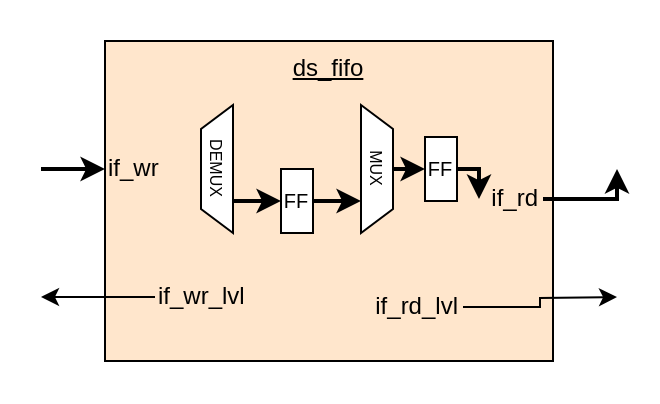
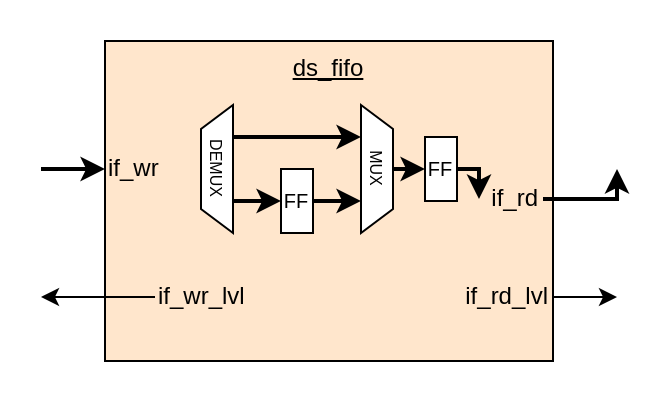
  <mxCell id="0" />
  <mxCell id="1" parent="0" />
  <mxCell id="2" value="ds_fifo" style="rounded=0;whiteSpace=wrap;html=1;verticalAlign=top;fontStyle=4;fillColor=#ffe6cc;" parent="1" vertex="1"><mxGeometry x="52" y="20" width="224" height="160" as="geometry" /></mxCell>
  <mxCell id="3" style="edgeStyle=orthogonalEdgeStyle;rounded=0;orthogonalLoop=1;jettySize=auto;html=1;entryX=0;entryY=0.5;entryDx=0;entryDy=0;strokeWidth=2;startArrow=none;startFill=0;" parent="1" target="4" edge="1"><mxGeometry relative="1" as="geometry"><mxPoint x="20" y="84" as="sourcePoint" /></mxGeometry></mxCell>
  <mxCell id="4" value="if_wr" style="text;html=1;strokeColor=none;fillColor=none;align=left;verticalAlign=middle;whiteSpace=wrap;rounded=0;" parent="1" vertex="1"><mxGeometry x="52" y="68" width="32" height="32" as="geometry" /></mxCell>
  <mxCell id="5" style="edgeStyle=orthogonalEdgeStyle;rounded=0;orthogonalLoop=1;jettySize=auto;html=1;exitX=0;exitY=0.5;exitDx=0;exitDy=0;" parent="1" source="6" edge="1"><mxGeometry relative="1" as="geometry"><mxPoint x="20" y="148" as="targetPoint" /></mxGeometry></mxCell>
  <mxCell id="6" value="if_wr_lvl" style="text;html=1;strokeColor=none;fillColor=none;align=left;verticalAlign=middle;whiteSpace=wrap;rounded=0;" parent="1" vertex="1"><mxGeometry x="77" y="132" width="48" height="32" as="geometry" /></mxCell>
  <mxCell id="7" style="edgeStyle=orthogonalEdgeStyle;rounded=0;orthogonalLoop=1;jettySize=auto;html=1;exitX=1;exitY=0.5;exitDx=0;exitDy=0;strokeWidth=2;startArrow=none;startFill=0;" parent="1" source="8" edge="1"><mxGeometry relative="1" as="geometry"><mxPoint x="292" y="83.848" as="sourcePoint" /><mxPoint x="308" y="84" as="targetPoint" /></mxGeometry></mxCell>
  <mxCell id="8" value="if_rd" style="text;html=1;strokeColor=none;fillColor=none;align=right;verticalAlign=middle;whiteSpace=wrap;rounded=0;" parent="1" vertex="1"><mxGeometry x="239" y="83" width="32" height="32" as="geometry" /></mxCell>
  <mxCell id="9" style="edgeStyle=orthogonalEdgeStyle;rounded=0;orthogonalLoop=1;jettySize=auto;html=1;exitX=1;exitY=0.5;exitDx=0;exitDy=0;" parent="1" source="10" edge="1"><mxGeometry relative="1" as="geometry"><mxPoint x="308" y="148" as="targetPoint" /></mxGeometry></mxCell>
- <mxCell id="10" value="if_rd_lvl" style="text;html=1;strokeColor=none;fillColor=none;align=right;verticalAlign=middle;whiteSpace=wrap;rounded=0;" parent="1" vertex="1"><mxGeometry x="183" y="137" width="48" height="32" as="geometry" /></mxCell>
+ <mxCell id="10" value="if_rd_lvl" style="text;html=1;strokeColor=none;fillColor=none;align=right;verticalAlign=middle;whiteSpace=wrap;rounded=0;" parent="1" vertex="1"><mxGeometry x="228" y="132" width="48" height="32" as="geometry" /></mxCell>
  <mxCell id="11" style="edgeStyle=orthogonalEdgeStyle;rounded=0;orthogonalLoop=1;jettySize=auto;html=1;exitX=1;exitY=0.5;exitDx=0;exitDy=0;entryX=0.75;entryY=1;entryDx=0;entryDy=0;strokeWidth=2;" parent="1" source="12" target="17" edge="1"><mxGeometry relative="1" as="geometry"><mxPoint x="188" y="92" as="targetPoint" /></mxGeometry></mxCell>
  <mxCell id="12" value="FF" style="rounded=0;whiteSpace=wrap;html=1;fontSize=10;" parent="1" vertex="1"><mxGeometry x="140" y="84" width="16" height="32" as="geometry" /></mxCell>
  <mxCell id="13" style="edgeStyle=orthogonalEdgeStyle;rounded=0;orthogonalLoop=1;jettySize=auto;html=1;exitX=1;exitY=0.5;exitDx=0;exitDy=0;entryX=0;entryY=0.5;entryDx=0;entryDy=0;strokeWidth=2;" parent="1" source="18" target="8" edge="1"><mxGeometry relative="1" as="geometry"><mxPoint x="340" y="84" as="sourcePoint" /></mxGeometry></mxCell>
  <mxCell id="14" style="edgeStyle=orthogonalEdgeStyle;rounded=0;orthogonalLoop=1;jettySize=auto;html=1;exitX=0.75;exitY=0;exitDx=0;exitDy=0;entryX=0;entryY=0.5;entryDx=0;entryDy=0;strokeWidth=2;" parent="1" source="19" target="12" edge="1"><mxGeometry relative="1" as="geometry"><mxPoint x="116" y="100" as="sourcePoint" /><Array as="points" /></mxGeometry></mxCell>
+ <mxCell id="15" style="edgeStyle=orthogonalEdgeStyle;rounded=0;orthogonalLoop=1;jettySize=auto;html=1;exitX=0.25;exitY=0;exitDx=0;exitDy=0;entryX=0.25;entryY=1;entryDx=0;entryDy=0;strokeWidth=2;" parent="1" source="19" target="17" edge="1"><mxGeometry relative="1" as="geometry"><mxPoint x="188" y="76" as="targetPoint" /><mxPoint x="116" y="68" as="sourcePoint" /></mxGeometry></mxCell>
  <mxCell id="16" style="edgeStyle=orthogonalEdgeStyle;rounded=0;orthogonalLoop=1;jettySize=auto;html=1;exitX=0.5;exitY=0;exitDx=0;exitDy=0;entryX=0;entryY=0.5;entryDx=0;entryDy=0;strokeWidth=2;" parent="1" source="17" target="18" edge="1"><mxGeometry relative="1" as="geometry" /></mxCell>
  <mxCell id="17" value="MUX" style="shape=trapezoid;perimeter=trapezoidPerimeter;whiteSpace=wrap;html=1;fixedSize=1;rotation=90;size=12;fontSize=8;" parent="1" vertex="1"><mxGeometry x="156" y="76" width="64" height="16" as="geometry" /></mxCell>
  <mxCell id="18" value="FF" style="rounded=0;whiteSpace=wrap;html=1;fontSize=10;" parent="1" vertex="1"><mxGeometry x="212" y="68" width="16" height="32" as="geometry" /></mxCell>
  <mxCell id="19" value="DEMUX" style="shape=trapezoid;perimeter=trapezoidPerimeter;whiteSpace=wrap;html=1;fixedSize=1;rotation=90;size=12;flipH=1;flipV=1;fontSize=8;" parent="1" vertex="1"><mxGeometry x="76" y="76" width="64" height="16" as="geometry" /></mxCell>
